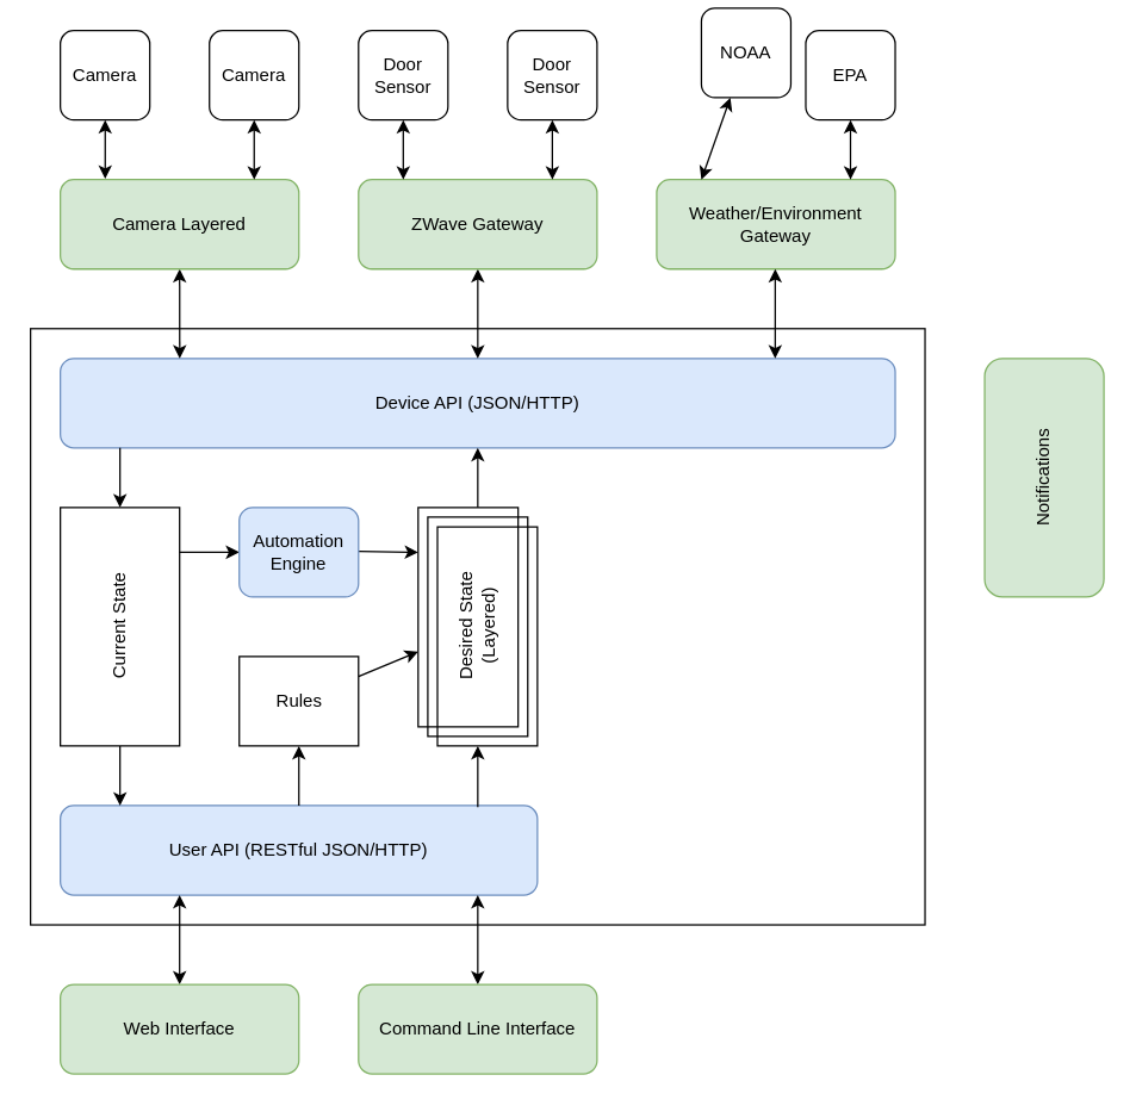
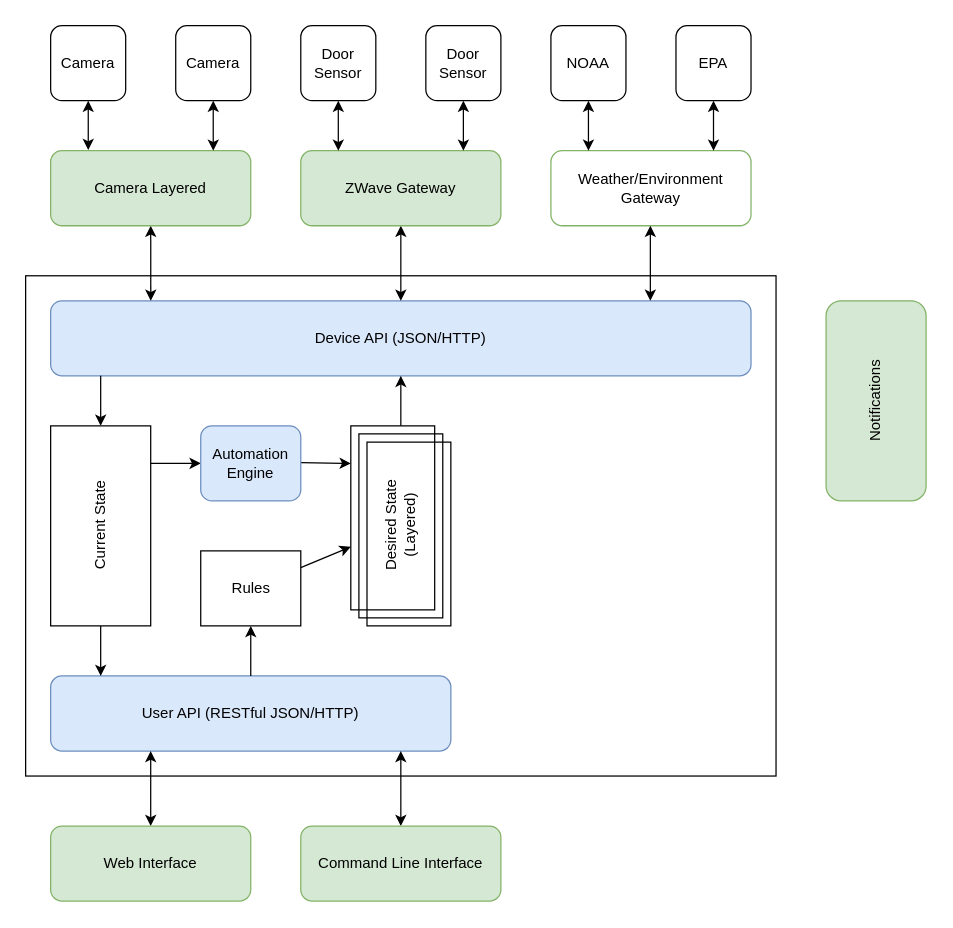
  <mxCell id="0" />
  <mxCell id="1" parent="0" />
  <mxCell id="2" value="" style="rounded=0;whiteSpace=wrap;html=1;fillColor=none;align=center;" parent="1" vertex="1"><mxGeometry x="20" y="220" width="600" height="400" as="geometry" /></mxCell>
  <mxCell id="3" value="Device API (JSON/HTTP)" style="rounded=1;whiteSpace=wrap;html=1;fillColor=#dae8fc;strokeColor=#6c8ebf;" parent="1" vertex="1"><mxGeometry x="40" y="240" width="560" height="60" as="geometry" /></mxCell>
  <mxCell id="4" value="User API (RESTful JSON/HTTP)" style="rounded=1;whiteSpace=wrap;html=1;fillColor=#dae8fc;strokeColor=#6c8ebf;" parent="1" vertex="1"><mxGeometry x="40" y="540" width="320" height="60" as="geometry" /></mxCell>
  <mxCell id="5" value="" style="edgeStyle=none;rounded=0;orthogonalLoop=1;jettySize=auto;html=1;startArrow=classic;startFill=1;endArrow=classic;endFill=1;entryX=0.143;entryY=0;entryDx=0;entryDy=0;entryPerimeter=0;" parent="1" target="3" edge="1"><mxGeometry relative="1" as="geometry"><mxPoint x="120" y="180" as="sourcePoint" /><mxPoint x="120" y="220" as="targetPoint" /></mxGeometry></mxCell>
  <mxCell id="6" value="Camera Layered&lt;br&gt;" style="rounded=1;whiteSpace=wrap;html=1;fillColor=#d5e8d4;strokeColor=#82b366;" parent="1" vertex="1"><mxGeometry x="40" y="120" width="160" height="60" as="geometry" /></mxCell>
  <mxCell id="7" value="" style="edgeStyle=none;rounded=0;orthogonalLoop=1;jettySize=auto;html=1;startArrow=classic;startFill=1;endArrow=classic;endFill=1;entryX=0.188;entryY=-0.008;entryDx=0;entryDy=0;entryPerimeter=0;" parent="1" source="8" target="6" edge="1"><mxGeometry relative="1" as="geometry" /></mxCell>
  <mxCell id="8" value="Camera&lt;br&gt;" style="rounded=1;whiteSpace=wrap;html=1;" parent="1" vertex="1"><mxGeometry x="40" y="20" width="60" height="60" as="geometry" /></mxCell>
  <mxCell id="9" value="" style="edgeStyle=none;rounded=0;orthogonalLoop=1;jettySize=auto;html=1;startArrow=classic;startFill=1;endArrow=classic;endFill=1;" parent="1" source="10" edge="1"><mxGeometry relative="1" as="geometry"><mxPoint x="170" y="120" as="targetPoint" /></mxGeometry></mxCell>
  <mxCell id="10" value="Camera" style="rounded=1;whiteSpace=wrap;html=1;" parent="1" vertex="1"><mxGeometry x="140" y="20" width="60" height="60" as="geometry" /></mxCell>
  <mxCell id="11" value="" style="edgeStyle=none;rounded=0;orthogonalLoop=1;jettySize=auto;html=1;startArrow=classic;startFill=1;endArrow=classic;endFill=1;" parent="1" source="12" edge="1"><mxGeometry relative="1" as="geometry"><mxPoint x="120" y="600" as="targetPoint" /></mxGeometry></mxCell>
  <mxCell id="12" value="Web Interface&lt;br&gt;" style="rounded=1;whiteSpace=wrap;html=1;fillColor=#d5e8d4;strokeColor=#82b366;" parent="1" vertex="1"><mxGeometry x="40" y="660" width="160" height="60" as="geometry" /></mxCell>
  <mxCell id="13" value="" style="edgeStyle=none;rounded=0;orthogonalLoop=1;jettySize=auto;html=1;startArrow=classic;startFill=1;endArrow=classic;endFill=1;" parent="1" source="14" edge="1"><mxGeometry relative="1" as="geometry"><mxPoint x="320" y="600" as="targetPoint" /></mxGeometry></mxCell>
  <mxCell id="14" value="Command Line Interface&lt;br&gt;" style="rounded=1;whiteSpace=wrap;html=1;fillColor=#d5e8d4;align=center;strokeColor=#82b366;" parent="1" vertex="1"><mxGeometry x="240" y="660" width="160" height="60" as="geometry" /></mxCell>
  <mxCell id="15" value="" style="edgeStyle=none;rounded=0;orthogonalLoop=1;jettySize=auto;html=1;startArrow=none;startFill=0;endArrow=classic;endFill=1;" parent="1" source="17" target="3" edge="1"><mxGeometry relative="1" as="geometry"><mxPoint x="360" y="300" as="targetPoint" /></mxGeometry></mxCell>
- <mxCell id="16" value="" style="edgeStyle=none;rounded=0;orthogonalLoop=1;jettySize=auto;html=1;startArrow=classic;startFill=1;endArrow=none;endFill=0;entryX=0.875;entryY=0.017;entryDx=0;entryDy=0;entryPerimeter=0;" parent="1" source="17" target="4" edge="1"><mxGeometry relative="1" as="geometry"><mxPoint x="360" y="540" as="targetPoint" /></mxGeometry></mxCell>
  <mxCell id="17" value="Desired State &lt;br&gt;(Layered)" style="verticalLabelPosition=middle;verticalAlign=middle;html=1;shape=mxgraph.basic.layered_rect;dx=12.94;outlineConnect=0;fillColor=none;align=center;labelPosition=center;horizontal=0;" parent="1" vertex="1"><mxGeometry x="280" y="340" width="80" height="160" as="geometry" /></mxCell>
  <mxCell id="18" value="" style="edgeStyle=none;rounded=0;orthogonalLoop=1;jettySize=auto;html=1;startArrow=classic;startFill=1;endArrow=none;endFill=0;" parent="1" source="20" edge="1"><mxGeometry relative="1" as="geometry"><mxPoint x="80" y="300" as="targetPoint" /></mxGeometry></mxCell>
  <mxCell id="19" value="" style="edgeStyle=none;rounded=0;orthogonalLoop=1;jettySize=auto;html=1;startArrow=classic;startFill=1;endArrow=none;endFill=0;" parent="1" target="20" edge="1"><mxGeometry relative="1" as="geometry"><mxPoint x="80" y="540" as="sourcePoint" /></mxGeometry></mxCell>
  <mxCell id="20" value="Current State" style="verticalLabelPosition=middle;verticalAlign=middle;html=1;shape=mxgraph.basic.rect;fillColor=#ffffff;fillColor2=none;strokeColor=#000000;strokeWidth=1;size=20;indent=5;align=center;labelPosition=center;horizontal=0;" parent="1" vertex="1"><mxGeometry x="40" y="340" width="80" height="160" as="geometry" /></mxCell>
  <mxCell id="21" value="" style="edgeStyle=none;rounded=0;orthogonalLoop=1;jettySize=auto;html=1;startArrow=classic;startFill=1;endArrow=none;endFill=0;" parent="1" source="23" target="4" edge="1"><mxGeometry relative="1" as="geometry" /></mxCell>
  <mxCell id="22" value="" style="edgeStyle=none;rounded=0;orthogonalLoop=1;jettySize=auto;html=1;startArrow=none;startFill=0;endArrow=classic;endFill=1;" parent="1" source="23" target="17" edge="1"><mxGeometry relative="1" as="geometry" /></mxCell>
  <mxCell id="23" value="Rules&lt;br&gt;" style="verticalLabelPosition=middle;verticalAlign=middle;html=1;shape=mxgraph.basic.rect;fillColor=#ffffff;fillColor2=none;strokeColor=#000000;strokeWidth=1;size=20;indent=5;align=center;labelPosition=center;" parent="1" vertex="1"><mxGeometry x="160" y="440" width="80" height="60" as="geometry" /></mxCell>
  <mxCell id="24" value="" style="edgeStyle=none;rounded=0;orthogonalLoop=1;jettySize=auto;html=1;startArrow=classic;startFill=1;endArrow=none;endFill=0;" parent="1" source="26" edge="1"><mxGeometry relative="1" as="geometry"><mxPoint x="120" y="370" as="targetPoint" /></mxGeometry></mxCell>
  <mxCell id="25" value="" style="edgeStyle=none;rounded=0;orthogonalLoop=1;jettySize=auto;html=1;startArrow=none;startFill=0;endArrow=classic;endFill=1;" parent="1" edge="1"><mxGeometry relative="1" as="geometry"><mxPoint x="240" y="369.5" as="sourcePoint" /><mxPoint x="280" y="370" as="targetPoint" /></mxGeometry></mxCell>
  <mxCell id="26" value="Automation&lt;br&gt;Engine&lt;br&gt;" style="rounded=1;whiteSpace=wrap;html=1;fillColor=#dae8fc;align=center;strokeColor=#6c8ebf;" parent="1" vertex="1"><mxGeometry x="160" y="340" width="80" height="60" as="geometry" /></mxCell>
  <mxCell id="27" value="" style="edgeStyle=none;rounded=0;orthogonalLoop=1;jettySize=auto;html=1;startArrow=classic;startFill=1;endArrow=classic;endFill=1;" parent="1" source="28" edge="1"><mxGeometry relative="1" as="geometry"><mxPoint x="320" y="240" as="targetPoint" /></mxGeometry></mxCell>
  <mxCell id="28" value="ZWave Gateway&lt;br&gt;" style="rounded=1;whiteSpace=wrap;html=1;fillColor=#d5e8d4;strokeColor=#82b366;" parent="1" vertex="1"><mxGeometry x="240" y="120" width="160" height="60" as="geometry" /></mxCell>
  <mxCell id="29" value="" style="edgeStyle=none;rounded=0;orthogonalLoop=1;jettySize=auto;html=1;startArrow=classic;startFill=1;endArrow=classic;endFill=1;" parent="1" source="30" edge="1"><mxGeometry relative="1" as="geometry"><mxPoint x="270" y="120" as="targetPoint" /></mxGeometry></mxCell>
  <mxCell id="30" value="Door&lt;br&gt;Sensor&lt;br&gt;" style="rounded=1;whiteSpace=wrap;html=1;" parent="1" vertex="1"><mxGeometry x="240" y="20" width="60" height="60" as="geometry" /></mxCell>
  <mxCell id="31" value="" style="edgeStyle=none;rounded=0;orthogonalLoop=1;jettySize=auto;html=1;startArrow=classic;startFill=1;endArrow=classic;endFill=1;" parent="1" source="32" edge="1"><mxGeometry relative="1" as="geometry"><mxPoint x="370" y="120" as="targetPoint" /></mxGeometry></mxCell>
  <mxCell id="32" value="Door&lt;br&gt;Sensor&lt;br&gt;" style="rounded=1;whiteSpace=wrap;html=1;" parent="1" vertex="1"><mxGeometry x="340" y="20" width="60" height="60" as="geometry" /></mxCell>
- <mxCell id="33" value="Weather/Environment Gateway&lt;br&gt;" style="rounded=1;whiteSpace=wrap;html=1;fillColor=#d5e8d4;strokeColor=#82b366;" parent="1" vertex="1"><mxGeometry x="440" y="120" width="160" height="60" as="geometry" /></mxCell>
+ <mxCell id="33" value="Weather/Environment Gateway&lt;br&gt;" style="rounded=1;whiteSpace=wrap;html=1;fillColor=#ffffff;strokeColor=#82b366;" parent="1" vertex="1"><mxGeometry x="440" y="120" width="160" height="60" as="geometry" /></mxCell>
  <mxCell id="34" value="" style="edgeStyle=none;rounded=0;orthogonalLoop=1;jettySize=auto;html=1;startArrow=classic;startFill=1;endArrow=classic;endFill=1;" parent="1" source="35" edge="1"><mxGeometry relative="1" as="geometry"><mxPoint x="470" y="120" as="targetPoint" /></mxGeometry></mxCell>
- <mxCell id="35" value="NOAA&lt;br&gt;" style="rounded=1;whiteSpace=wrap;html=1;" parent="1" vertex="1"><mxGeometry x="470" y="5" width="60" height="60" as="geometry" /></mxCell>
+ <mxCell id="35" value="NOAA&lt;br&gt;" style="rounded=1;whiteSpace=wrap;html=1;" parent="1" vertex="1"><mxGeometry x="440" y="20" width="60" height="60" as="geometry" /></mxCell>
  <mxCell id="36" value="" style="edgeStyle=none;rounded=0;orthogonalLoop=1;jettySize=auto;html=1;startArrow=classic;startFill=1;endArrow=classic;endFill=1;" parent="1" source="37" edge="1"><mxGeometry relative="1" as="geometry"><mxPoint x="570" y="120" as="targetPoint" /></mxGeometry></mxCell>
  <mxCell id="37" value="EPA&lt;br&gt;" style="rounded=1;whiteSpace=wrap;html=1;" parent="1" vertex="1"><mxGeometry x="540" y="20" width="60" height="60" as="geometry" /></mxCell>
  <mxCell id="38" value="Notifications&lt;br&gt;" style="rounded=1;whiteSpace=wrap;html=1;fillColor=#d5e8d4;strokeColor=#82b366;horizontal=0;" parent="1" vertex="1"><mxGeometry x="660" y="240" width="80" height="160" as="geometry" /></mxCell>
  <mxCell id="39" value="" style="edgeStyle=none;rounded=0;orthogonalLoop=1;jettySize=auto;html=1;startArrow=classic;startFill=1;endArrow=classic;endFill=1;" parent="1" edge="1"><mxGeometry relative="1" as="geometry"><mxPoint x="519.5" y="240" as="targetPoint" /><mxPoint x="519.5" y="180" as="sourcePoint" /></mxGeometry></mxCell>
